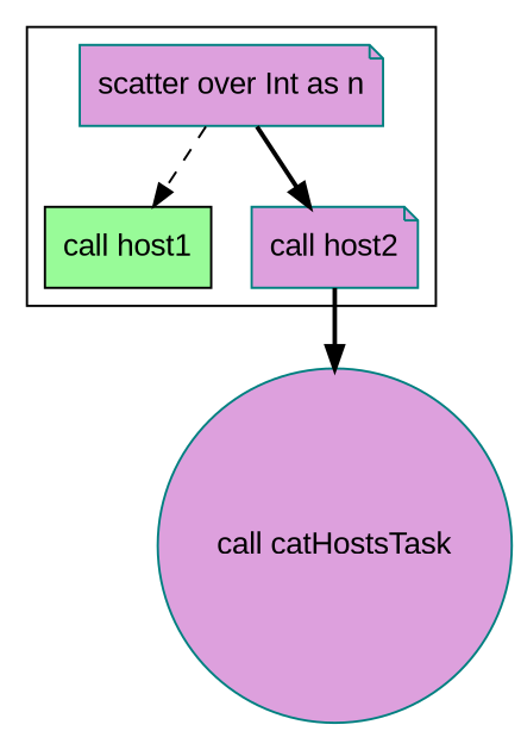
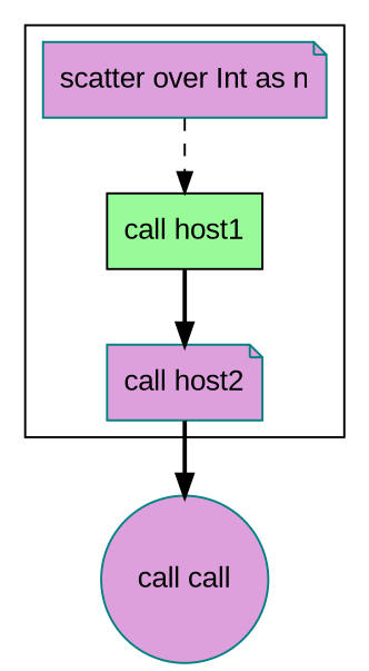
  digraph {
    compound=true
    fontname="Liberation Sans"
    node [color=teal fillcolor=plum fontname="Liberation Sans" shape=note style=filled]
    edge [fontname="Liberation Sans" style=bold]
    n1 [label="scatter over Int as n"]
    n2 [color=black fillcolor=palegreen label="call host1" shape=box]
    n3 [label="call host2"]
-   n4 [label="call catHostsTask" shape=circle]
+   n4 [label="call call" shape=circle]
    subgraph cluster_1 {
      fillcolor=white
      style="filled,solid"
      n1
      n2
      n3
    }
    n1 -> n2 [style=dashed]
-   n1 -> n3
+   n2 -> n3
    n3 -> n4
  }
